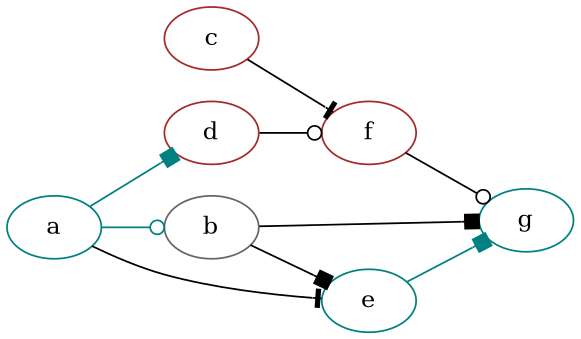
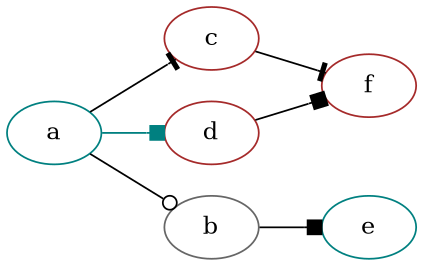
  digraph {
    rankdir=LR
    node [Processor=0 Start=6 Weight=2 color=brown]
    edge [Weight=1 arrowhead=box color=black]
    c [Start=2]
    f [Processor=1 Weight=3]
-   g [Processor=1 Start=10 color=teal]
    d [Processor=1 Start=3 Weight=3]
    b [Start=4 color=gray40]
    e [color=teal]
    a [Start=0 color=teal]
    c -> f [arrowhead=tee]
-   f -> g [Weight=2 arrowhead=odot]
-   d -> f [arrowhead=odot]
-   b -> g [Weight=4]
+   d -> f
    b -> e [Weight=3]
-   e -> g [Weight=2 color=teal]
-   a -> e [Weight=3 arrowhead=tee]
+   a -> c [Weight=3 arrowhead=tee]
    a -> d [color=teal]
-   a -> b [arrowhead=odot color=teal]
+   a -> b [arrowhead=odot]
  }
